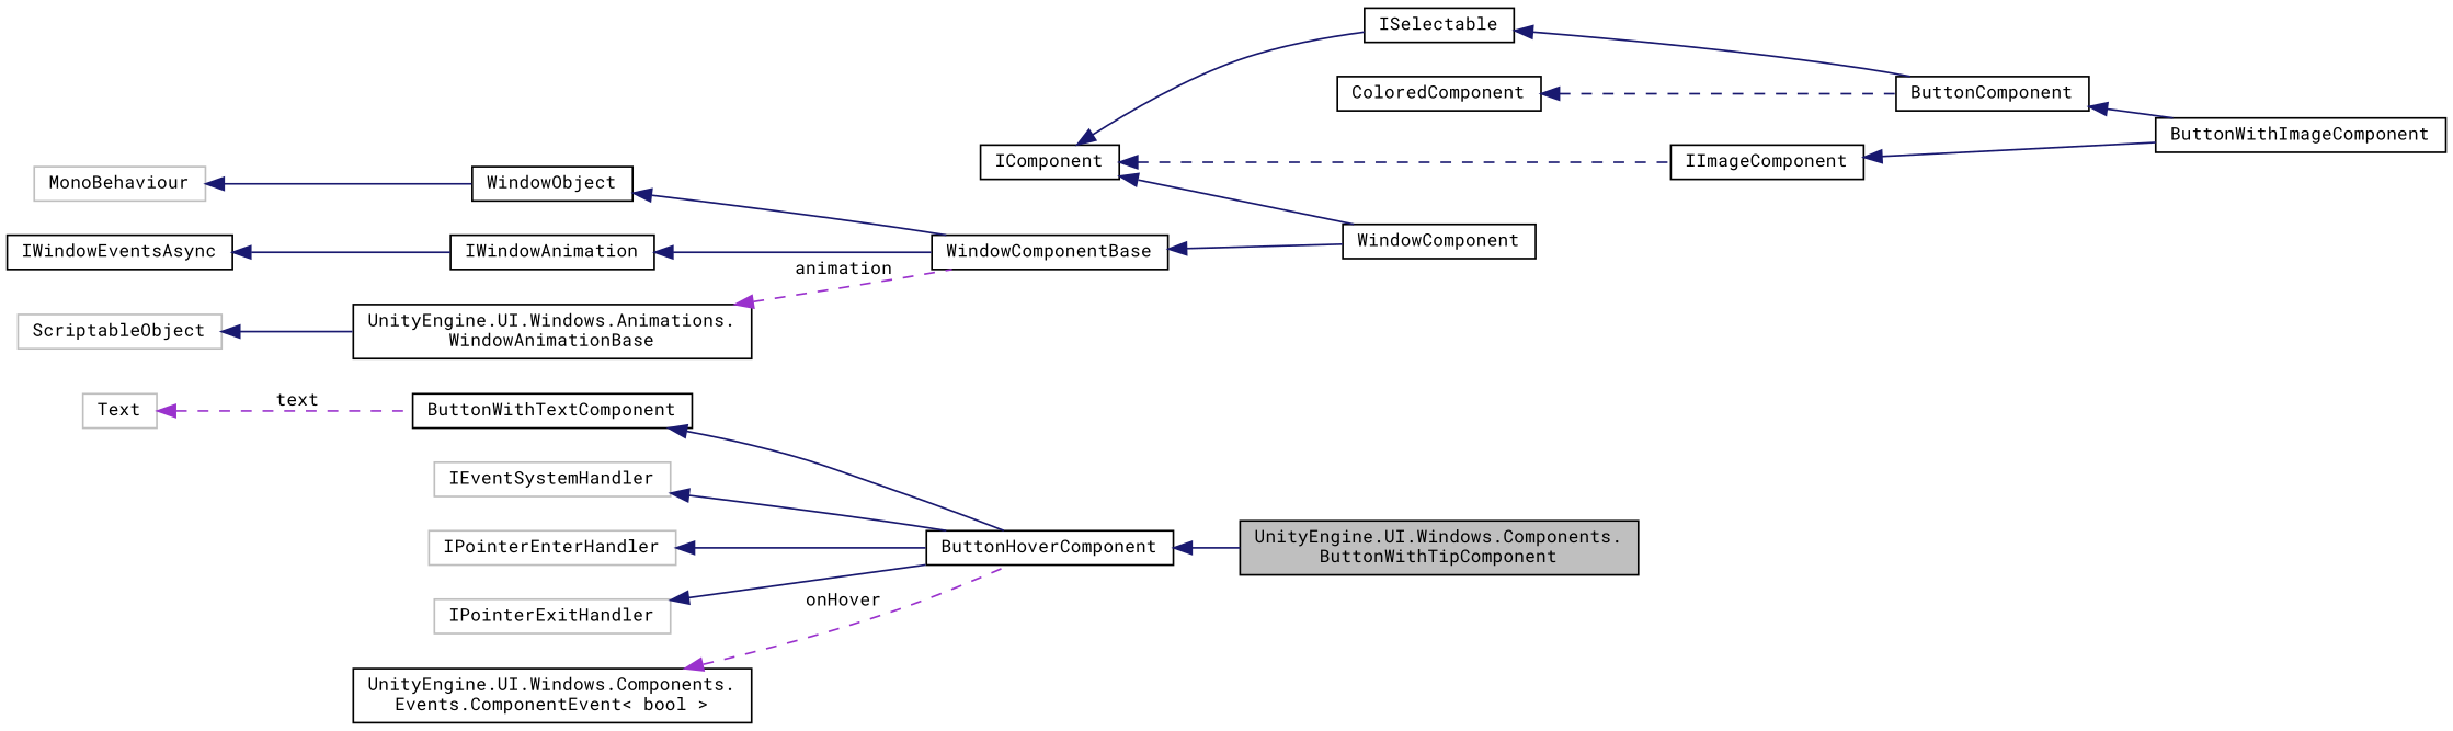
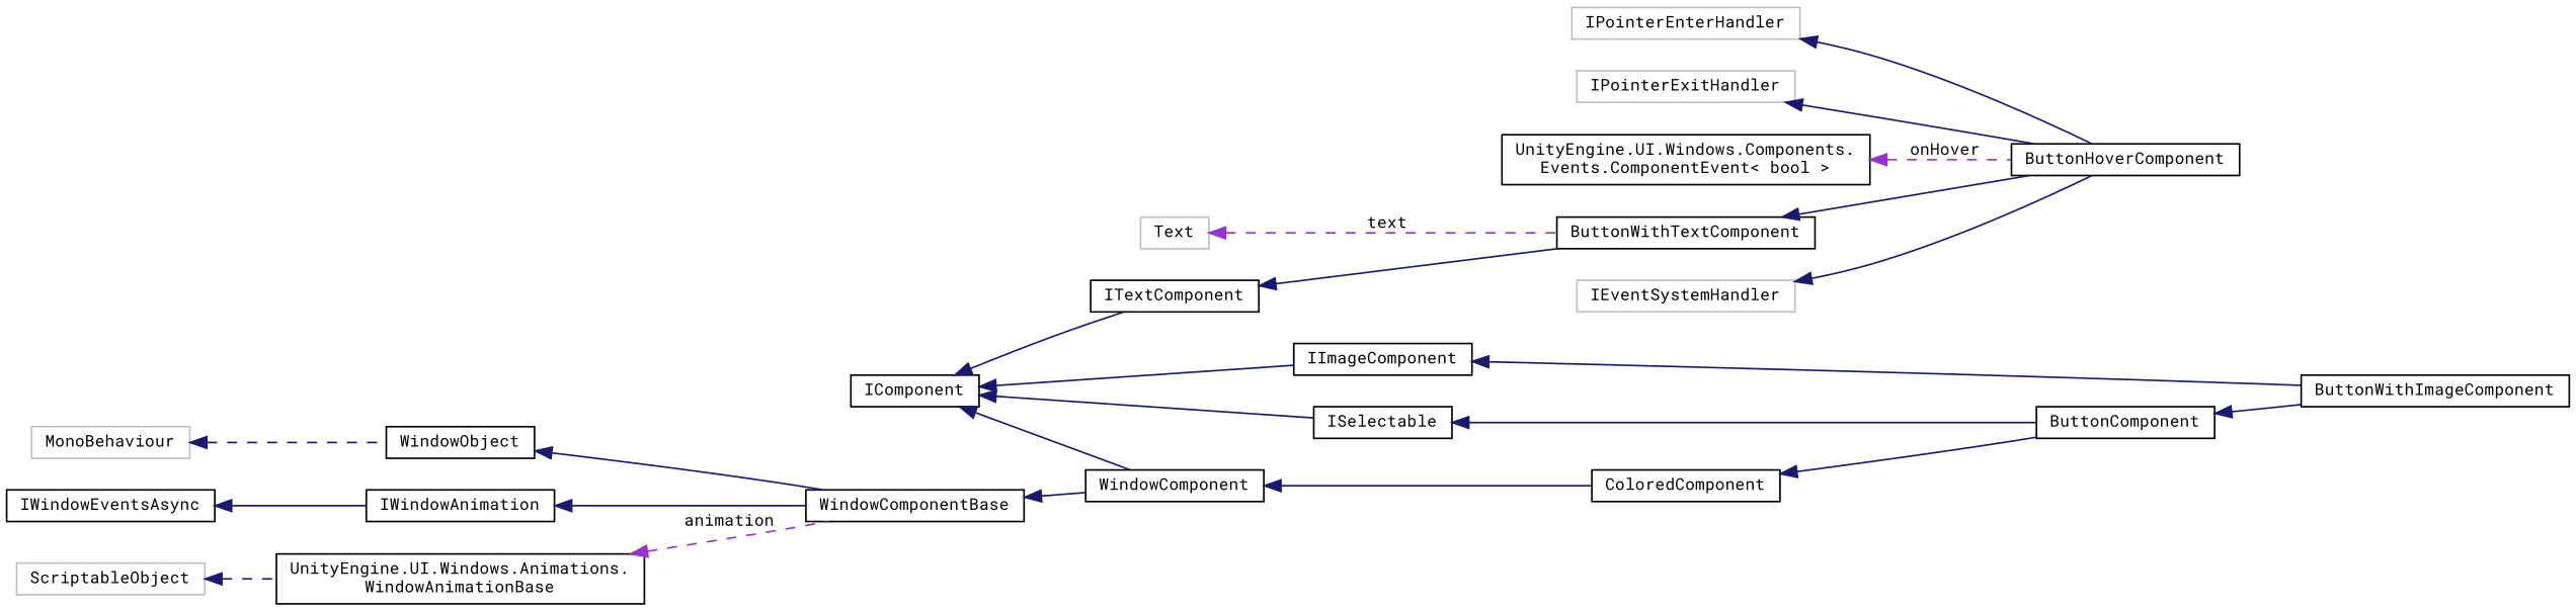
  digraph {
    fontname="Roboto Mono"
    rankdir=LR
    node [color=black fillcolor=white fontname="Roboto Mono" fontsize=10 shape=record style=filled]
    edge [color=midnightblue dir=back fontname="Roboto Mono" fontsize=10 labelfontname=FreeSans labelfontsize=10 style=solid]
-   n1 [fillcolor=grey75 fontcolor=black height=0.2 label="UnityEngine.UI.Windows.Components.\lButtonWithTipComponent" width=0.4]
    n2 [height=0.2 label=ButtonHoverComponent width=0.4]
    n3 [height=0.2 label=ButtonWithTextComponent width=0.4]
    n4 [height=0.2 label=ButtonWithImageComponent width=0.4]
    n5 [height=0.2 label=ButtonComponent width=0.4]
    n6 [height=0.2 label=ColoredComponent width=0.4]
    n7 [height=0.2 label=WindowComponent width=0.4]
    n8 [height=0.2 label=WindowComponentBase width=0.4]
    n9 [height=0.2 label=WindowObject width=0.4]
    n10 [color=grey75 height=0.2 label=MonoBehaviour width=0.4]
    n11 [height=0.2 label=IWindowAnimation width=0.4]
    n12 [height=0.2 label=IWindowEventsAsync width=0.4]
    n13 [height=0.2 label="UnityEngine.UI.Windows.Animations.\lWindowAnimationBase" width=0.4]
    n14 [color=grey75 height=0.2 label=ScriptableObject width=0.4]
    n15 [height=0.2 label=IComponent width=0.4]
    n16 [height=0.2 label=ISelectable width=0.4]
    n17 [height=0.2 label=IImageComponent width=0.4]
+   n18 [height=0.2 label=ITextComponent width=0.4]
    n19 [color=grey75 height=0.2 label=Text width=0.4]
    n20 [color=grey75 height=0.2 label=IEventSystemHandler width=0.4]
    n21 [color=grey75 height=0.2 label=IPointerEnterHandler width=0.4]
    n22 [color=grey75 height=0.2 label=IPointerExitHandler width=0.4]
    n23 [height=0.2 label="UnityEngine.UI.Windows.Components.\lEvents.ComponentEvent\< bool \>" width=0.4]
-   n2 -> n1
    n3 -> n2
    n5 -> n4
-   n6 -> n5 [style=dashed]
+   n6 -> n5
+   n7 -> n6
    n8 -> n7
    n9 -> n8
-   n10 -> n9
+   n10 -> n9 [style=dashed]
    n11 -> n8
    n12 -> n11
    n13 -> n8 [color=darkorchid3 label=" animation" style=dashed]
-   n14 -> n13
+   n14 -> n13 [style=dashed]
    n15 -> n7
    n15 -> n16
-   n15 -> n17 [style=dashed]
+   n15 -> n17
+   n15 -> n18
    n16 -> n5
    n17 -> n4
+   n18 -> n3
    n19 -> n3 [color=darkorchid3 label=" text" style=dashed]
    n20 -> n2
    n21 -> n2
    n22 -> n2
    n23 -> n2 [color=darkorchid3 label=" onHover" style=dashed]
  }
